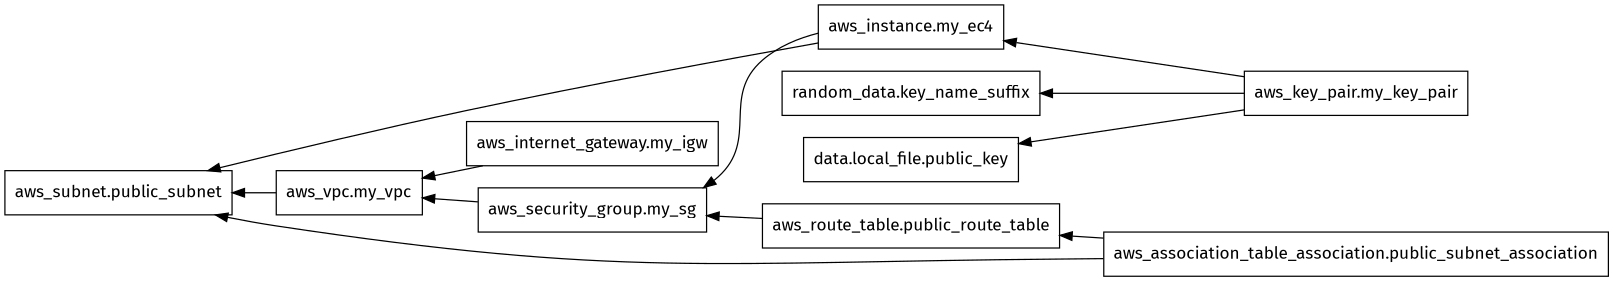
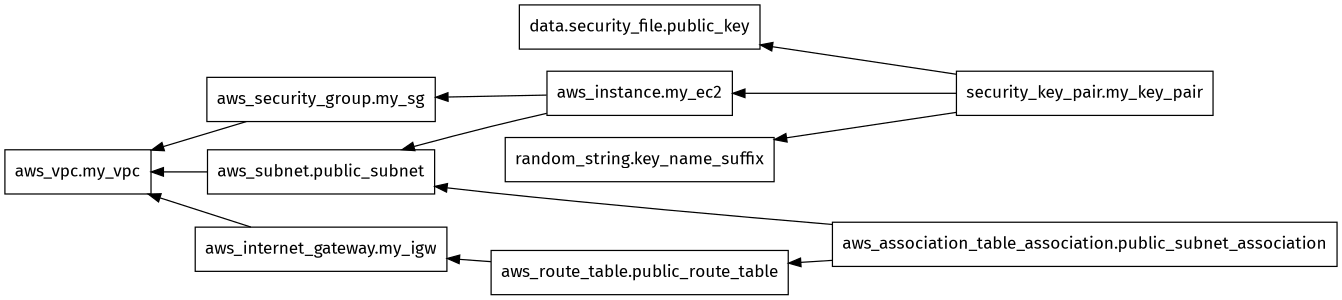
  digraph {
    fontname="Fira Sans"
    rankdir=RL
    node [fontname="Fira Sans" shape=rect]
    edge [fontname="Fira Sans"]
-   n1 [label="data.local_file.public_key"]
-   n2 [label="aws_instance.my_ec4"]
+   n1 [label="data.security_file.public_key"]
+   n2 [label="aws_instance.my_ec2"]
    n3 [label="aws_security_group.my_sg"]
    n4 [label="aws_subnet.public_subnet"]
-   n5 [label="aws_key_pair.my_key_pair"]
-   n6 [label="random_data.key_name_suffix"]
+   n5 [label="security_key_pair.my_key_pair"]
+   n6 [label="random_string.key_name_suffix"]
    n7 [label="aws_vpc.my_vpc"]
    n8 [label="aws_internet_gateway.my_igw"]
    n9 [label="aws_route_table.public_route_table"]
    n10 [label="aws_association_table_association.public_subnet_association"]
    n2 -> n3
    n2 -> n4
    n3 -> n7
-   n7 -> n4
+   n4 -> n7
    n5 -> n1
    n5 -> n2
    n5 -> n6
    n8 -> n7
-   n9 -> n3
+   n9 -> n8
    n10 -> n4
    n10 -> n9
  }
